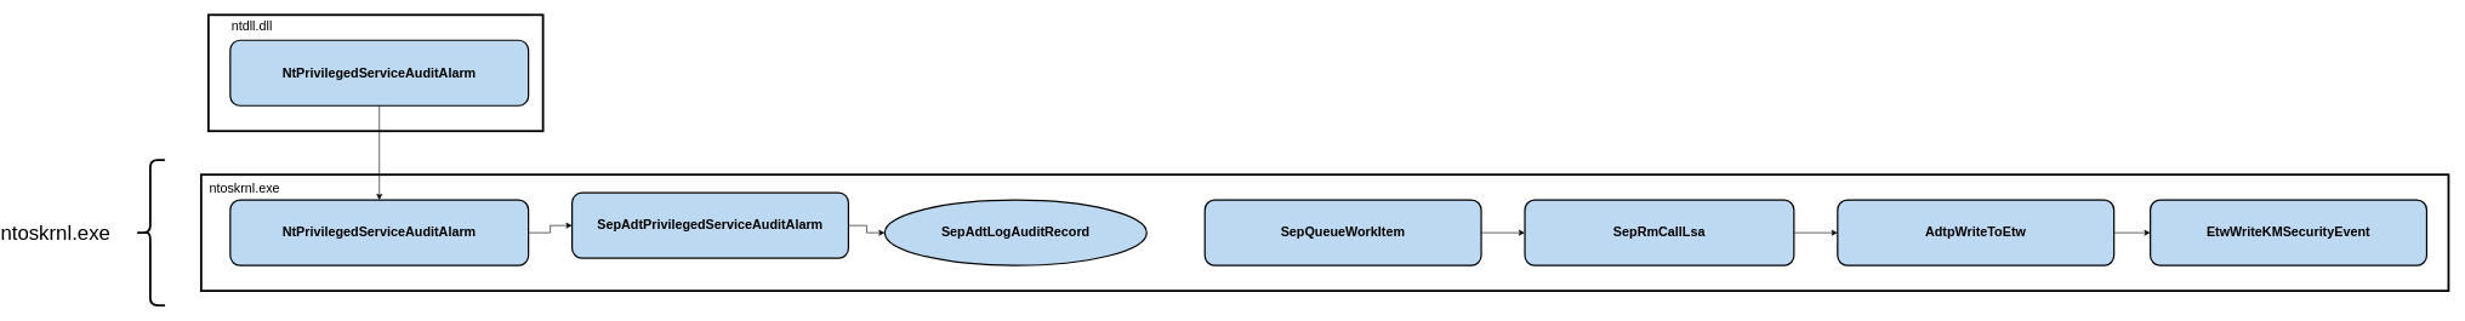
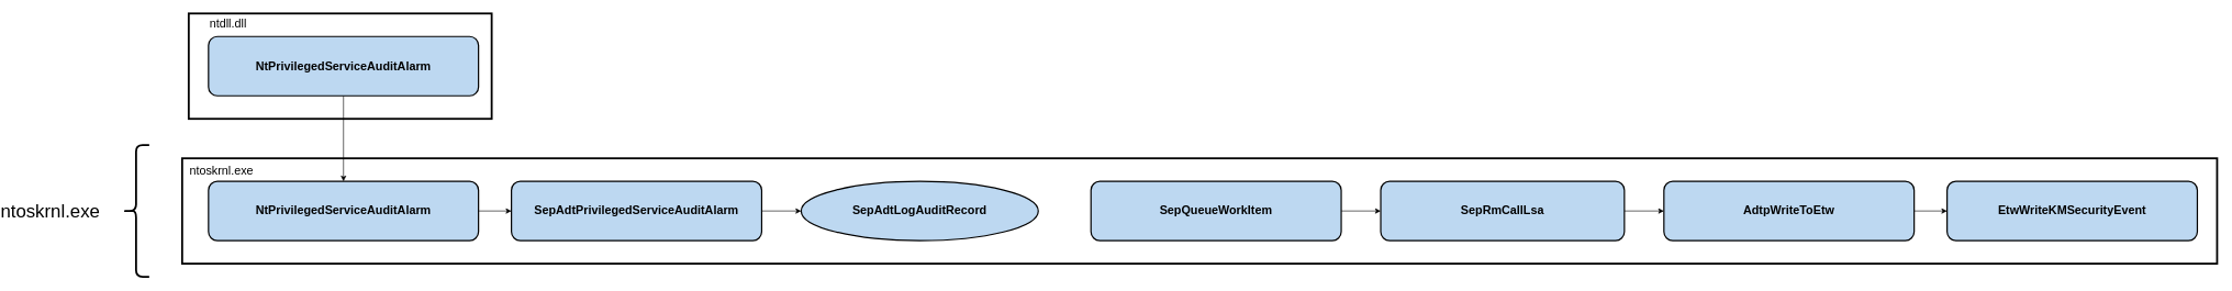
  <mxCell id="0" />
  <mxCell id="1" parent="0" />
  <mxCell id="2" value="&lt;span style=&quot;font-size: 28px;&quot;&gt;ntoskrnl.exe&lt;/span&gt;" style="text;html=1;strokeColor=none;fillColor=none;align=center;verticalAlign=middle;whiteSpace=wrap;rounded=0;" vertex="1" parent="1"><mxGeometry x="20" y="305" width="60" height="30" as="geometry" /></mxCell>
  <mxCell id="3" value="" style="shape=curlyBracket;whiteSpace=wrap;html=1;rounded=1;fontSize=20;strokeWidth=3;" vertex="1" parent="1"><mxGeometry x="160" y="220" width="40" height="200" as="geometry" /></mxCell>
  <mxCell id="4" value="" style="rounded=0;whiteSpace=wrap;html=1;fontSize=20;strokeWidth=3;" vertex="1" parent="1"><mxGeometry x="250" y="240" width="3090" height="160" as="geometry" /></mxCell>
  <mxCell id="5" style="edgeStyle=orthogonalEdgeStyle;rounded=0;orthogonalLoop=1;jettySize=auto;html=1;entryX=0;entryY=0.5;entryDx=0;entryDy=0;" edge="1" parent="1" source="6" target="15"><mxGeometry relative="1" as="geometry" /></mxCell>
  <mxCell id="6" value="&lt;b&gt;SepRmCallLsa&lt;/b&gt;" style="rounded=1;whiteSpace=wrap;html=1;fontSize=18;strokeWidth=2;fillColor=#BDD8F1;" vertex="1" parent="1"><mxGeometry x="2070" y="275" width="370" height="90" as="geometry" /></mxCell>
  <mxCell id="7" style="edgeStyle=orthogonalEdgeStyle;rounded=0;orthogonalLoop=1;jettySize=auto;html=1;entryX=0;entryY=0.5;entryDx=0;entryDy=0;" edge="1" parent="1" source="8" target="6"><mxGeometry relative="1" as="geometry" /></mxCell>
  <mxCell id="8" value="&lt;b&gt;SepQueueWorkItem&lt;/b&gt;" style="rounded=1;whiteSpace=wrap;html=1;fontSize=18;strokeWidth=2;fillColor=#BDD8F1;" vertex="1" parent="1"><mxGeometry x="1630" y="275" width="380" height="90" as="geometry" /></mxCell>
  <mxCell id="9" style="edgeStyle=orthogonalEdgeStyle;rounded=0;orthogonalLoop=1;jettySize=auto;html=1;entryX=0;entryY=0.5;entryDx=0;entryDy=0;" edge="1" parent="1" source="10" target="13"><mxGeometry relative="1" as="geometry" /></mxCell>
- <mxCell id="10" value="&lt;b&gt;SepAdtPrivilegedServiceAuditAlarm&lt;/b&gt;" style="rounded=1;whiteSpace=wrap;html=1;fontSize=18;strokeWidth=2;fillColor=#BDD8F1;" vertex="1" parent="1"><mxGeometry x="760" y="265" width="380" height="90" as="geometry" /></mxCell>
+ <mxCell id="10" value="&lt;b&gt;SepAdtPrivilegedServiceAuditAlarm&lt;/b&gt;" style="rounded=1;whiteSpace=wrap;html=1;fontSize=18;strokeWidth=2;fillColor=#BDD8F1;" vertex="1" parent="1"><mxGeometry x="750" y="275" width="380" height="90" as="geometry" /></mxCell>
  <mxCell id="11" style="edgeStyle=orthogonalEdgeStyle;rounded=0;orthogonalLoop=1;jettySize=auto;html=1;exitX=1;exitY=0.5;exitDx=0;exitDy=0;entryX=0;entryY=0.5;entryDx=0;entryDy=0;" edge="1" parent="1" source="12" target="10"><mxGeometry relative="1" as="geometry" /></mxCell>
  <mxCell id="12" value="&lt;b&gt;NtPrivilegedServiceAuditAlarm&lt;/b&gt;" style="rounded=1;whiteSpace=wrap;html=1;fontSize=18;strokeWidth=2;fillColor=#BDD8F1;" vertex="1" parent="1"><mxGeometry x="290" y="275" width="410" height="90" as="geometry" /></mxCell>
  <mxCell id="13" value="&lt;b&gt;SepAdtLogAuditRecord&lt;/b&gt;" style="ellipse;whiteSpace=wrap;html=1;fontSize=18;strokeWidth=2;fillColor=#BDD8F1;" vertex="1" parent="1"><mxGeometry x="1190" y="275" width="360" height="90" as="geometry" /></mxCell>
  <mxCell id="14" style="edgeStyle=orthogonalEdgeStyle;rounded=0;orthogonalLoop=1;jettySize=auto;html=1;entryX=0;entryY=0.5;entryDx=0;entryDy=0;" edge="1" parent="1" source="15" target="16"><mxGeometry relative="1" as="geometry" /></mxCell>
  <mxCell id="15" value="&lt;b&gt;AdtpWriteToEtw&lt;/b&gt;" style="rounded=1;whiteSpace=wrap;html=1;fontSize=18;strokeWidth=2;fillColor=#BDD8F1;" vertex="1" parent="1"><mxGeometry x="2500" y="275" width="380" height="90" as="geometry" /></mxCell>
  <mxCell id="16" value="&lt;b&gt;EtwWriteKMSecurityEvent&lt;/b&gt;" style="rounded=1;whiteSpace=wrap;html=1;fontSize=18;strokeWidth=2;fillColor=#BDD8F1;" vertex="1" parent="1"><mxGeometry x="2930" y="275" width="380" height="90" as="geometry" /></mxCell>
  <mxCell id="17" value="&lt;font style=&quot;font-size: 18px;&quot;&gt;ntoskrnl.exe&lt;/font&gt;" style="text;html=1;strokeColor=none;fillColor=none;align=center;verticalAlign=middle;whiteSpace=wrap;rounded=0;" vertex="1" parent="1"><mxGeometry x="280" y="245" width="60" height="30" as="geometry" /></mxCell>
  <mxCell id="18" value="" style="rounded=0;whiteSpace=wrap;html=1;fontSize=20;strokeWidth=3;" vertex="1" parent="1"><mxGeometry x="260" y="20" width="460" height="160" as="geometry" /></mxCell>
  <mxCell id="19" style="edgeStyle=orthogonalEdgeStyle;rounded=0;orthogonalLoop=1;jettySize=auto;html=1;entryX=0.5;entryY=0;entryDx=0;entryDy=0;" edge="1" parent="1" source="20" target="12"><mxGeometry relative="1" as="geometry" /></mxCell>
  <mxCell id="20" value="&lt;b&gt;NtPrivilegedServiceAuditAlarm&lt;/b&gt;" style="rounded=1;whiteSpace=wrap;html=1;fontSize=18;strokeWidth=2;fillColor=#BDD8F1;" vertex="1" parent="1"><mxGeometry x="290" y="55" width="410" height="90" as="geometry" /></mxCell>
  <mxCell id="21" value="&lt;font style=&quot;font-size: 18px;&quot;&gt;ntdll.dll&lt;/font&gt;" style="text;html=1;strokeColor=none;fillColor=none;align=center;verticalAlign=middle;whiteSpace=wrap;rounded=0;" vertex="1" parent="1"><mxGeometry x="290" y="20" width="60" height="30" as="geometry" /></mxCell>
